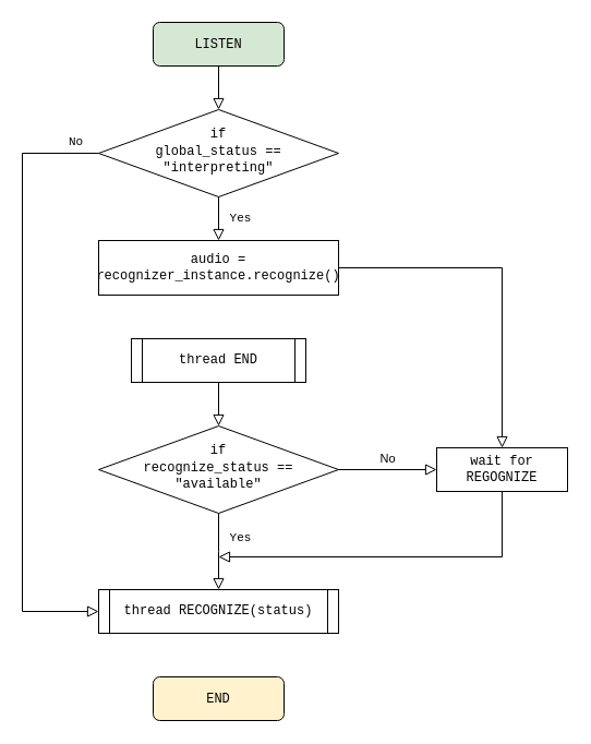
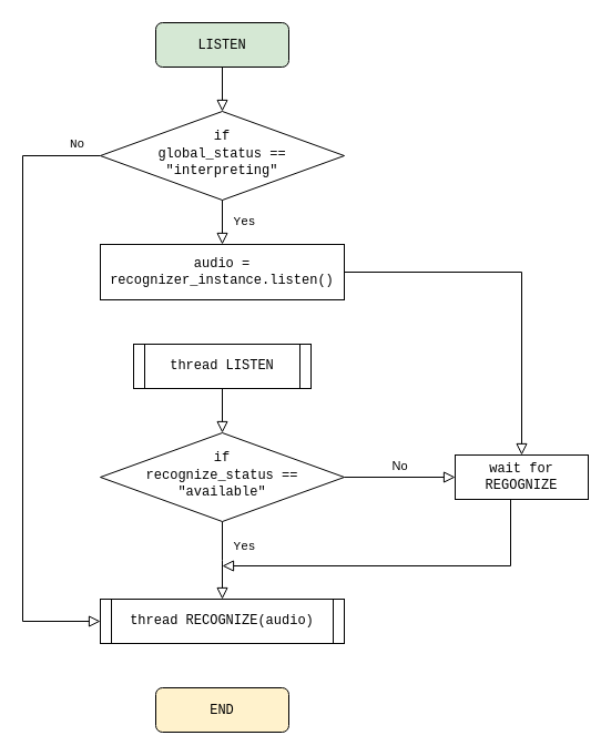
  <mxCell id="0" />
  <mxCell id="1" parent="0" />
  <mxCell id="2" value="" style="edgeStyle=orthogonalEdgeStyle;rounded=0;jumpSize=6;orthogonalLoop=1;jettySize=auto;html=1;labelBackgroundColor=default;strokeColor=default;strokeWidth=1;fontFamily=Courier New;endArrow=block;endFill=0;endSize=8;" parent="1" source="3" target="5" edge="1"><mxGeometry relative="1" as="geometry" /></mxCell>
  <mxCell id="3" value="&lt;font face=&quot;Courier New&quot;&gt;LISTEN&lt;/font&gt;" style="rounded=1;whiteSpace=wrap;html=1;fontSize=12;glass=0;strokeWidth=1;shadow=0;fillColor=#d5e8d4;" parent="1" vertex="1"><mxGeometry x="140" y="20" width="120" height="40" as="geometry" /></mxCell>
  <mxCell id="4" value="No" style="edgeStyle=orthogonalEdgeStyle;rounded=0;html=1;jettySize=auto;orthogonalLoop=1;fontSize=11;endArrow=block;endFill=0;endSize=8;strokeWidth=1;shadow=0;labelBackgroundColor=none;fontFamily=Courier New;entryX=0;entryY=0.5;entryDx=0;entryDy=0;" parent="1" source="5" target="15" edge="1"><mxGeometry x="-0.926" y="-10" relative="1" as="geometry"><mxPoint as="offset" /><mxPoint x="140" y="700" as="targetPoint" /><Array as="points"><mxPoint x="20" y="140" /><mxPoint x="20" y="560" /></Array></mxGeometry></mxCell>
  <mxCell id="5" value="&lt;font face=&quot;Courier New&quot;&gt;if &lt;br&gt;global_status == &quot;interpreting&quot;&lt;/font&gt;" style="rhombus;whiteSpace=wrap;html=1;shadow=0;fontFamily=Helvetica;fontSize=12;align=center;strokeWidth=1;spacing=6;spacingTop=-4;" parent="1" vertex="1"><mxGeometry x="90" y="100" width="220" height="80" as="geometry" /></mxCell>
  <mxCell id="6" value="&lt;font face=&quot;Courier New&quot;&gt;Yes&lt;/font&gt;" style="rounded=0;html=1;jettySize=auto;orthogonalLoop=1;fontSize=11;endArrow=block;endFill=0;endSize=8;strokeWidth=1;shadow=0;labelBackgroundColor=none;edgeStyle=orthogonalEdgeStyle;entryX=0.5;entryY=0;entryDx=0;entryDy=0;" parent="1" source="8" edge="1"><mxGeometry x="-0.334" y="20" relative="1" as="geometry"><mxPoint as="offset" /><mxPoint x="200" y="540" as="targetPoint" /></mxGeometry></mxCell>
  <mxCell id="7" value="No" style="edgeStyle=orthogonalEdgeStyle;rounded=0;html=1;jettySize=auto;orthogonalLoop=1;fontSize=11;endArrow=block;endFill=0;endSize=8;strokeWidth=1;shadow=0;labelBackgroundColor=none;entryX=0;entryY=0.5;entryDx=0;entryDy=0;" parent="1" source="8" target="17" edge="1"><mxGeometry y="10" relative="1" as="geometry"><mxPoint as="offset" /><mxPoint x="400" y="440" as="targetPoint" /></mxGeometry></mxCell>
  <mxCell id="8" value="&lt;font face=&quot;Courier New&quot;&gt;if &lt;br&gt;recognize_status == &quot;available&quot;&lt;/font&gt;" style="rhombus;whiteSpace=wrap;html=1;shadow=0;fontFamily=Helvetica;fontSize=12;align=center;strokeWidth=1;spacing=6;spacingTop=-4;" parent="1" vertex="1"><mxGeometry x="90" y="390" width="220" height="80" as="geometry" /></mxCell>
  <mxCell id="9" value="&lt;font face=&quot;Courier New&quot;&gt;END&lt;/font&gt;" style="rounded=1;whiteSpace=wrap;html=1;fontSize=12;glass=0;strokeWidth=1;shadow=0;fillColor=#fff2cc;" parent="1" vertex="1"><mxGeometry x="140" y="620" width="120" height="40" as="geometry" /></mxCell>
  <mxCell id="10" value="" style="edgeStyle=orthogonalEdgeStyle;rounded=0;jumpSize=6;orthogonalLoop=1;jettySize=auto;html=1;labelBackgroundColor=default;strokeColor=default;strokeWidth=1;fontFamily=Courier New;endArrow=block;endFill=0;endSize=8;labelBorderColor=none;" parent="1" source="11" target="17" edge="1"><mxGeometry relative="1" as="geometry"><mxPoint x="200" y="330" as="targetPoint" /></mxGeometry></mxCell>
- <mxCell id="11" value="audio = recognizer_instance.recognize()" style="rounded=0;whiteSpace=wrap;html=1;fontFamily=Courier New;" parent="1" vertex="1"><mxGeometry x="90" y="220" width="220" height="50" as="geometry" /></mxCell>
+ <mxCell id="11" value="audio = recognizer_instance.listen()" style="rounded=0;whiteSpace=wrap;html=1;fontFamily=Courier New;" parent="1" vertex="1"><mxGeometry x="90" y="220" width="220" height="50" as="geometry" /></mxCell>
  <mxCell id="12" value="Yes" style="edgeStyle=orthogonalEdgeStyle;rounded=0;html=1;jettySize=auto;orthogonalLoop=1;fontSize=11;endArrow=block;endFill=0;endSize=8;strokeWidth=1;shadow=0;labelBackgroundColor=none;fontFamily=Courier New;exitX=0.5;exitY=1;exitDx=0;exitDy=0;entryX=0.5;entryY=0;entryDx=0;entryDy=0;" parent="1" source="5" target="11" edge="1"><mxGeometry y="20" relative="1" as="geometry"><mxPoint as="offset" /><mxPoint x="230" y="200" as="sourcePoint" /><mxPoint x="350" y="200" as="targetPoint" /></mxGeometry></mxCell>
  <mxCell id="13" value="" style="edgeStyle=orthogonalEdgeStyle;rounded=0;jumpSize=6;orthogonalLoop=1;jettySize=auto;html=1;labelBackgroundColor=default;labelBorderColor=none;strokeColor=default;strokeWidth=1;fontFamily=Courier New;endArrow=block;endFill=0;endSize=8;" parent="1" source="14" target="8" edge="1"><mxGeometry relative="1" as="geometry" /></mxCell>
- <mxCell id="14" value="thread END" style="shape=process;whiteSpace=wrap;html=1;backgroundOutline=1;fontFamily=Courier New;size=0.062;" parent="1" vertex="1"><mxGeometry x="120" y="310" width="160" height="40" as="geometry" /></mxCell>
- <mxCell id="15" value="thread RECOGNIZE(status)" style="shape=process;whiteSpace=wrap;html=1;backgroundOutline=1;fontFamily=Courier New;size=0.045;" parent="1" vertex="1"><mxGeometry x="90" y="540" width="220" height="40" as="geometry" /></mxCell>
+ <mxCell id="14" value="thread LISTEN" style="shape=process;whiteSpace=wrap;html=1;backgroundOutline=1;fontFamily=Courier New;size=0.062;" parent="1" vertex="1"><mxGeometry x="120" y="310" width="160" height="40" as="geometry" /></mxCell>
+ <mxCell id="15" value="thread RECOGNIZE(audio)" style="shape=process;whiteSpace=wrap;html=1;backgroundOutline=1;fontFamily=Courier New;size=0.045;" parent="1" vertex="1"><mxGeometry x="90" y="540" width="220" height="40" as="geometry" /></mxCell>
  <mxCell id="16" style="edgeStyle=orthogonalEdgeStyle;rounded=0;jumpSize=6;orthogonalLoop=1;jettySize=auto;html=1;labelBackgroundColor=default;labelBorderColor=none;strokeColor=default;strokeWidth=1;fontFamily=Courier New;endArrow=block;endFill=0;endSize=8;" parent="1" source="17" edge="1"><mxGeometry relative="1" as="geometry"><mxPoint x="200" y="510" as="targetPoint" /><Array as="points"><mxPoint x="460" y="510" /></Array></mxGeometry></mxCell>
- <mxCell id="17" value="wait for REGOGNIZE" style="rounded=0;whiteSpace=wrap;html=1;fontFamily=Courier New;" parent="1" vertex="1"><mxGeometry x="400" y="410" width="120" height="40" as="geometry" /></mxCell>
+ <mxCell id="17" value="wait for REGOGNIZE" style="rounded=0;whiteSpace=wrap;html=1;fontFamily=Courier New;" parent="1" vertex="1"><mxGeometry x="410" y="410" width="120" height="40" as="geometry" /></mxCell>
